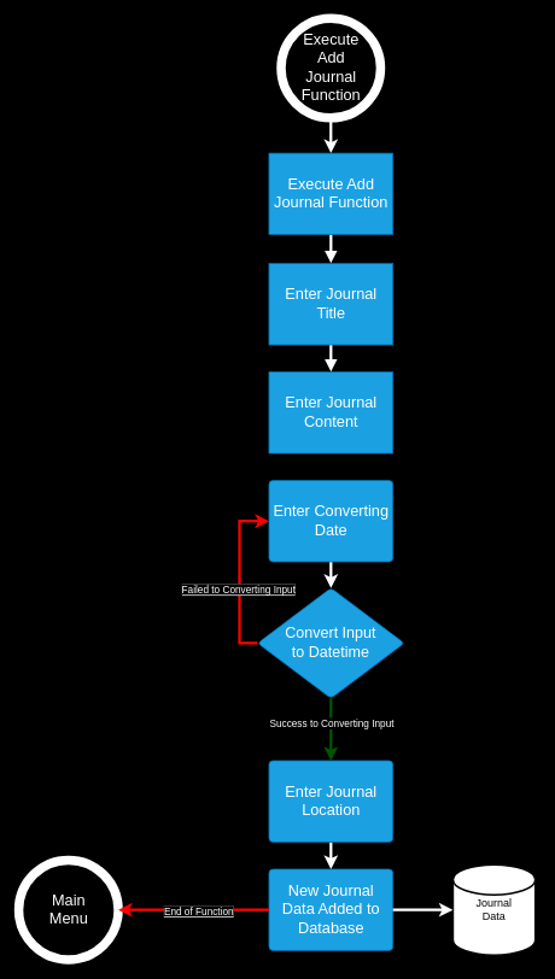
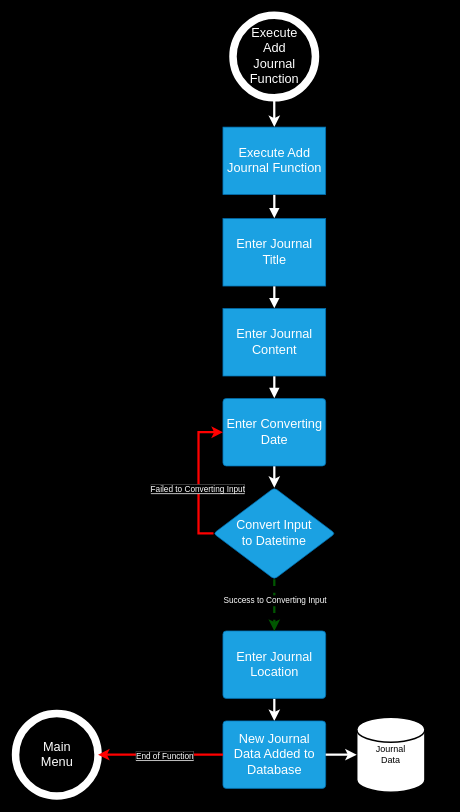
  <mxCell id="0" />
  <mxCell id="1" parent="0" />
  <mxCell id="2" style="edgeStyle=orthogonalEdgeStyle;rounded=0;orthogonalLoop=1;jettySize=auto;html=1;exitX=0.5;exitY=1;exitDx=0;exitDy=0;exitPerimeter=0;entryX=0.5;entryY=0;entryDx=0;entryDy=0;fontColor=#FFFFFF;strokeColor=#FFFFFF;strokeWidth=3;" edge="1" parent="1" source="3" target="4"><mxGeometry relative="1" as="geometry" /></mxCell>
  <mxCell id="3" value="&lt;span style=&quot;color: rgb(255, 255, 255); font-size: 17px; text-wrap: wrap;&quot;&gt;Execute Add Journal Function&lt;/span&gt;" style="verticalLabelPosition=middle;verticalAlign=middle;html=1;shape=mxgraph.flowchart.on-page_reference;fillColor=none;strokeColor=#FFFFFF;strokeWidth=10;labelPosition=center;align=center;" vertex="1" parent="1"><mxGeometry x="310" y="20" width="110" height="110" as="geometry" /></mxCell>
  <mxCell id="4" value="Execute Add Journal Function" style="html=1;overflow=block;blockSpacing=1;whiteSpace=wrap;fontSize=17;spacing=3.8;strokeColor=#006EAF;rounded=1;absoluteArcSize=1;arcSize=0;fillColor=#1ba1e2;strokeWidth=NaN;lucidId=39wLa3TWxo6T;fontColor=#ffffff;" vertex="1" parent="1"><mxGeometry x="296.6" y="169" width="137" height="90" as="geometry" /></mxCell>
  <mxCell id="5" value="" style="html=1;jettySize=18;whiteSpace=wrap;fontSize=13;strokeColor=#FFFFFF;strokeOpacity=100;strokeWidth=3;rounded=1;arcSize=24;edgeStyle=orthogonalEdgeStyle;startArrow=none;endArrow=block;endFill=1;exitX=0.5;exitY=1.004;exitPerimeter=0;entryX=0.5;entryY=-0.004;entryPerimeter=0;lucidId=Qcbvza0nCtEt;fillColor=#1ba1e2;" edge="1" parent="1" source="4" target="6"><mxGeometry width="100" height="100" relative="1" as="geometry"><Array as="points" /></mxGeometry></mxCell>
  <mxCell id="6" value="Enter Journal Title" style="html=1;overflow=block;blockSpacing=1;whiteSpace=wrap;fontSize=17;spacing=3.8;strokeColor=#006EAF;rounded=1;absoluteArcSize=1;arcSize=0;fillColor=#1ba1e2;strokeWidth=NaN;lucidId=QcbvUz2D9Ue8;fontColor=#ffffff;" vertex="1" parent="1"><mxGeometry x="296.6" y="291" width="137" height="90" as="geometry" /></mxCell>
  <mxCell id="7" value="" style="html=1;jettySize=18;whiteSpace=wrap;fontSize=13;strokeColor=#FFFFFF;strokeOpacity=100;strokeWidth=3;rounded=1;arcSize=24;edgeStyle=orthogonalEdgeStyle;startArrow=none;endArrow=block;endFill=1;exitX=0.5;exitY=1.004;exitPerimeter=0;entryX=0.5;entryY=-0.004;entryPerimeter=0;lucidId=fdbv_l9uNn-B;fillColor=#1ba1e2;" edge="1" parent="1" source="6" target="8"><mxGeometry width="100" height="100" relative="1" as="geometry"><Array as="points" /></mxGeometry></mxCell>
  <mxCell id="8" value="Enter Journal Content" style="html=1;overflow=block;blockSpacing=1;whiteSpace=wrap;fontSize=17;spacing=3.8;strokeColor=#006EAF;absoluteArcSize=1;arcSize=9;fillColor=#1ba1e2;strokeWidth=NaN;lucidId=fdbvG2aM~Ybf;fontColor=#ffffff;rounded=0;" vertex="1" parent="1"><mxGeometry x="296.6" y="411" width="137" height="90" as="geometry" /></mxCell>
+ <mxCell id="9" value="" style="html=1;jettySize=18;whiteSpace=wrap;fontSize=13;strokeColor=#FFFFFF;strokeOpacity=100;strokeWidth=3;rounded=1;arcSize=24;edgeStyle=orthogonalEdgeStyle;startArrow=none;endArrow=block;endFill=1;exitX=0.5;exitY=1.004;exitPerimeter=0;entryX=0.5;entryY=-0.004;entryPerimeter=0;lucidId=xdbvU_ehDNFm;fillColor=#1ba1e2;" edge="1" parent="1" source="8" target="11"><mxGeometry width="100" height="100" relative="1" as="geometry"><Array as="points" /></mxGeometry></mxCell>
  <mxCell id="10" style="edgeStyle=orthogonalEdgeStyle;rounded=0;orthogonalLoop=1;jettySize=auto;html=1;exitX=0.5;exitY=1;exitDx=0;exitDy=0;entryX=0.5;entryY=0;entryDx=0;entryDy=0;strokeColor=#FFFFFF;strokeWidth=3;" edge="1" parent="1" source="11" target="22"><mxGeometry relative="1" as="geometry"><mxPoint x="365.1" y="651" as="targetPoint" /></mxGeometry></mxCell>
  <mxCell id="11" value="Enter Converting Date" style="html=1;overflow=block;blockSpacing=1;whiteSpace=wrap;fontSize=17;spacing=3.8;strokeColor=#006EAF;rounded=1;absoluteArcSize=1;arcSize=9;fillColor=#1ba1e2;strokeWidth=NaN;lucidId=xdbvFR-ZrNtJ;fontColor=#ffffff;" vertex="1" parent="1"><mxGeometry x="296.6" y="531" width="137" height="90" as="geometry" /></mxCell>
  <mxCell id="12" style="edgeStyle=orthogonalEdgeStyle;rounded=0;orthogonalLoop=1;jettySize=auto;html=1;exitX=0.5;exitY=1;exitDx=0;exitDy=0;entryX=0.5;entryY=0;entryDx=0;entryDy=0;strokeColor=#FFFFFF;strokeWidth=3;" edge="1" parent="1" source="13" target="15"><mxGeometry relative="1" as="geometry" /></mxCell>
  <mxCell id="13" value="Enter Journal Location" style="html=1;overflow=block;blockSpacing=1;whiteSpace=wrap;fontSize=17;spacing=3.8;strokeColor=#006EAF;rounded=1;absoluteArcSize=1;arcSize=9;fillColor=#1ba1e2;strokeWidth=NaN;lucidId=xdbvFR-ZrNtJ;fontColor=#ffffff;" vertex="1" parent="1"><mxGeometry x="296.6" y="841" width="137" height="90" as="geometry" /></mxCell>
  <mxCell id="14" style="edgeStyle=orthogonalEdgeStyle;rounded=0;orthogonalLoop=1;jettySize=auto;html=1;" edge="1" parent="1" source="15" target="16"><mxGeometry relative="1" as="geometry" /></mxCell>
  <mxCell id="15" value="New Journal Data Added to Database" style="html=1;overflow=block;blockSpacing=1;whiteSpace=wrap;fontSize=17;spacing=3.8;strokeColor=#006EAF;rounded=1;absoluteArcSize=1;arcSize=9;fillColor=#1ba1e2;strokeWidth=NaN;lucidId=xdbvFR-ZrNtJ;fontColor=#ffffff;" vertex="1" parent="1"><mxGeometry x="296.6" y="961" width="137" height="90" as="geometry" /></mxCell>
- <mxCell id="16" value="Journal&lt;div&gt;Data&lt;/div&gt;" style="strokeWidth=2;html=1;shape=mxgraph.flowchart.database;whiteSpace=wrap;" vertex="1" parent="1"><mxGeometry x="500" y="956" width="91" height="100" as="geometry" /></mxCell>
+ <mxCell id="16" value="Journal&lt;div&gt;Data&lt;/div&gt;" style="strokeWidth=2;html=1;shape=mxgraph.flowchart.database;whiteSpace=wrap;" vertex="1" parent="1"><mxGeometry x="475" y="956" width="91" height="100" as="geometry" /></mxCell>
  <mxCell id="17" style="edgeStyle=orthogonalEdgeStyle;rounded=0;orthogonalLoop=1;jettySize=auto;html=1;exitX=1;exitY=0.5;exitDx=0;exitDy=0;entryX=0;entryY=0.5;entryDx=0;entryDy=0;entryPerimeter=0;strokeColor=#FFFFFF;strokeWidth=3;" edge="1" parent="1" source="15" target="16"><mxGeometry relative="1" as="geometry" /></mxCell>
- <mxCell id="18" style="edgeStyle=orthogonalEdgeStyle;rounded=0;orthogonalLoop=1;jettySize=auto;html=1;exitX=0.5;exitY=1;exitDx=0;exitDy=0;entryX=0.5;entryY=0;entryDx=0;entryDy=0;fillColor=#008a00;strokeColor=#005700;strokeWidth=3;" edge="1" parent="1" source="22" target="13"><mxGeometry relative="1" as="geometry" /></mxCell>
+ <mxCell id="18" style="edgeStyle=orthogonalEdgeStyle;rounded=0;orthogonalLoop=1;jettySize=auto;html=1;exitX=0.5;exitY=1;exitDx=0;exitDy=0;entryX=0.5;entryY=0;entryDx=0;entryDy=0;fillColor=#008a00;strokeColor=#005700;strokeWidth=3;dashed=1;" edge="1" parent="1" source="22" target="13"><mxGeometry relative="1" as="geometry" /></mxCell>
  <mxCell id="19" value="Success to Converting Input" style="edgeLabel;html=1;align=center;verticalAlign=middle;resizable=0;points=[];fontColor=#FFFFFF;labelBackgroundColor=#000000;" vertex="1" connectable="0" parent="18"><mxGeometry x="-0.215" relative="1" as="geometry"><mxPoint as="offset" /></mxGeometry></mxCell>
  <mxCell id="20" style="edgeStyle=orthogonalEdgeStyle;rounded=0;orthogonalLoop=1;jettySize=auto;html=1;exitX=0;exitY=0.5;exitDx=0;exitDy=0;entryX=0;entryY=0.5;entryDx=0;entryDy=0;strokeColor=#FF0000;strokeWidth=3;" edge="1" parent="1" source="22" target="11"><mxGeometry relative="1" as="geometry" /></mxCell>
  <mxCell id="21" value="&lt;span style=&quot;color: rgb(255, 255, 255); background-color: rgb(0, 0, 0);&quot;&gt;Failed to Converting Input&lt;/span&gt;" style="edgeLabel;html=1;align=center;verticalAlign=middle;resizable=0;points=[];" vertex="1" connectable="0" parent="20"><mxGeometry x="-0.132" y="2" relative="1" as="geometry"><mxPoint y="1" as="offset" /></mxGeometry></mxCell>
  <mxCell id="22" value="Convert Input&lt;div&gt;to Datetime&lt;/div&gt;" style="html=1;overflow=block;blockSpacing=1;whiteSpace=wrap;rhombus;fontSize=16.7;fontColor=#ffffff;spacing=3.8;strokeColor=#006EAF;rounded=1;absoluteArcSize=1;arcSize=9;fillColor=#1ba1e2;strokeWidth=NaN;lucidId=x_avSaIK2IV_;" vertex="1" parent="1"><mxGeometry x="284" y="650" width="162.2" height="122" as="geometry" /></mxCell>
  <mxCell id="23" value="&lt;span style=&quot;color: rgb(255, 255, 255); font-size: 17px; text-wrap: wrap;&quot;&gt;Main Menu&lt;/span&gt;" style="verticalLabelPosition=middle;verticalAlign=middle;html=1;shape=mxgraph.flowchart.on-page_reference;fillColor=none;strokeColor=#FFFFFF;strokeWidth=10;labelPosition=center;align=center;" vertex="1" parent="1"><mxGeometry x="20" y="951" width="110" height="110" as="geometry" /></mxCell>
  <mxCell id="24" style="edgeStyle=orthogonalEdgeStyle;rounded=0;orthogonalLoop=1;jettySize=auto;html=1;exitX=0;exitY=0.5;exitDx=0;exitDy=0;entryX=1;entryY=0.5;entryDx=0;entryDy=0;entryPerimeter=0;strokeWidth=3;strokeColor=#FF0000;" edge="1" parent="1" source="15" target="23"><mxGeometry relative="1" as="geometry" /></mxCell>
  <mxCell id="25" value="&lt;span style=&quot;color: rgb(255, 255, 255); background-color: rgb(0, 0, 0);&quot;&gt;End of Function&lt;/span&gt;" style="edgeLabel;html=1;align=center;verticalAlign=middle;resizable=0;points=[];" vertex="1" connectable="0" parent="24"><mxGeometry x="-0.061" y="1" relative="1" as="geometry"><mxPoint as="offset" /></mxGeometry></mxCell>
